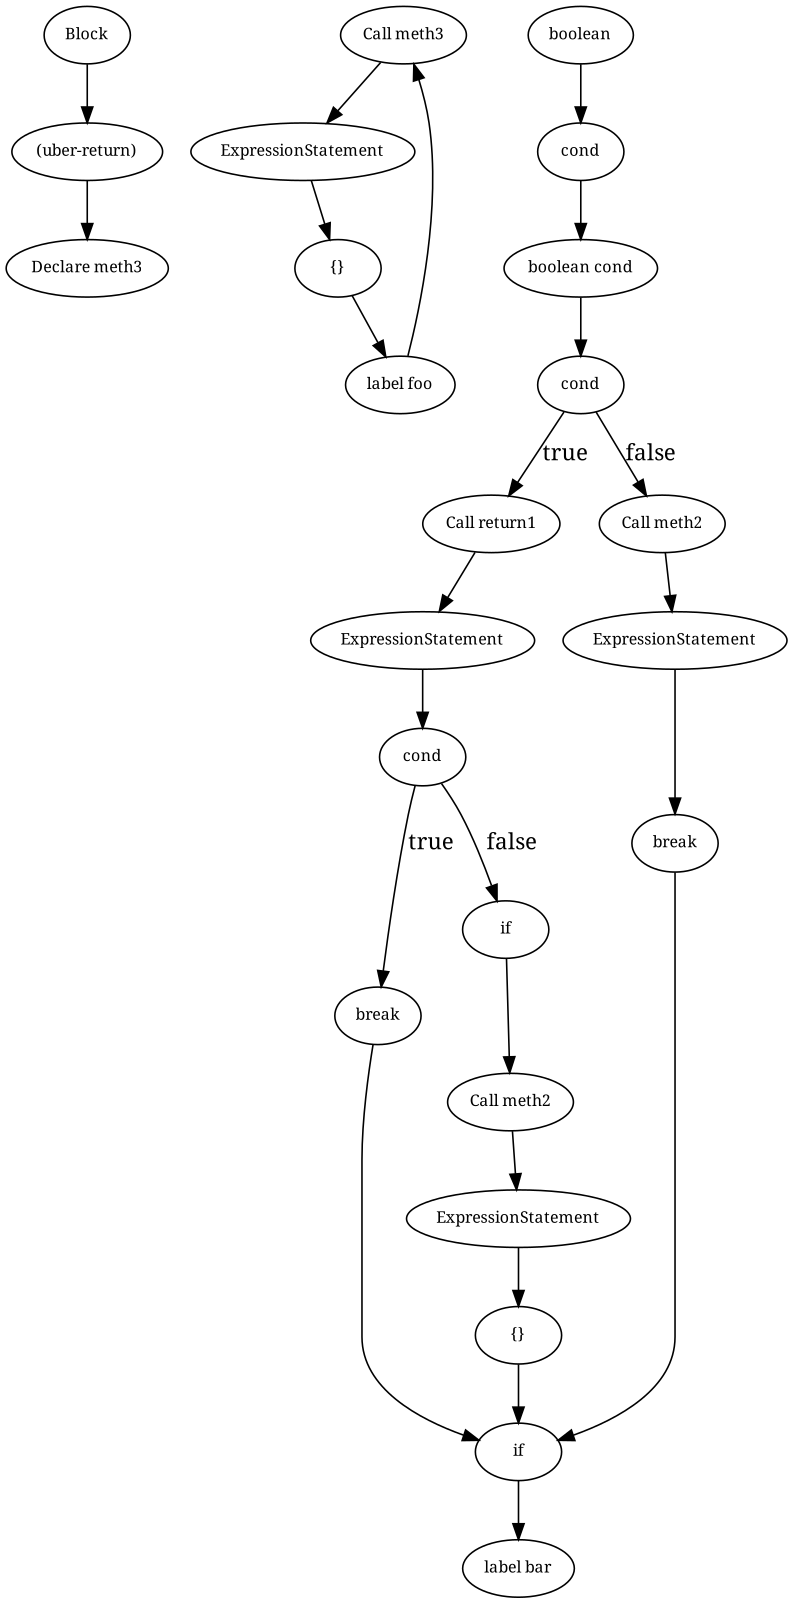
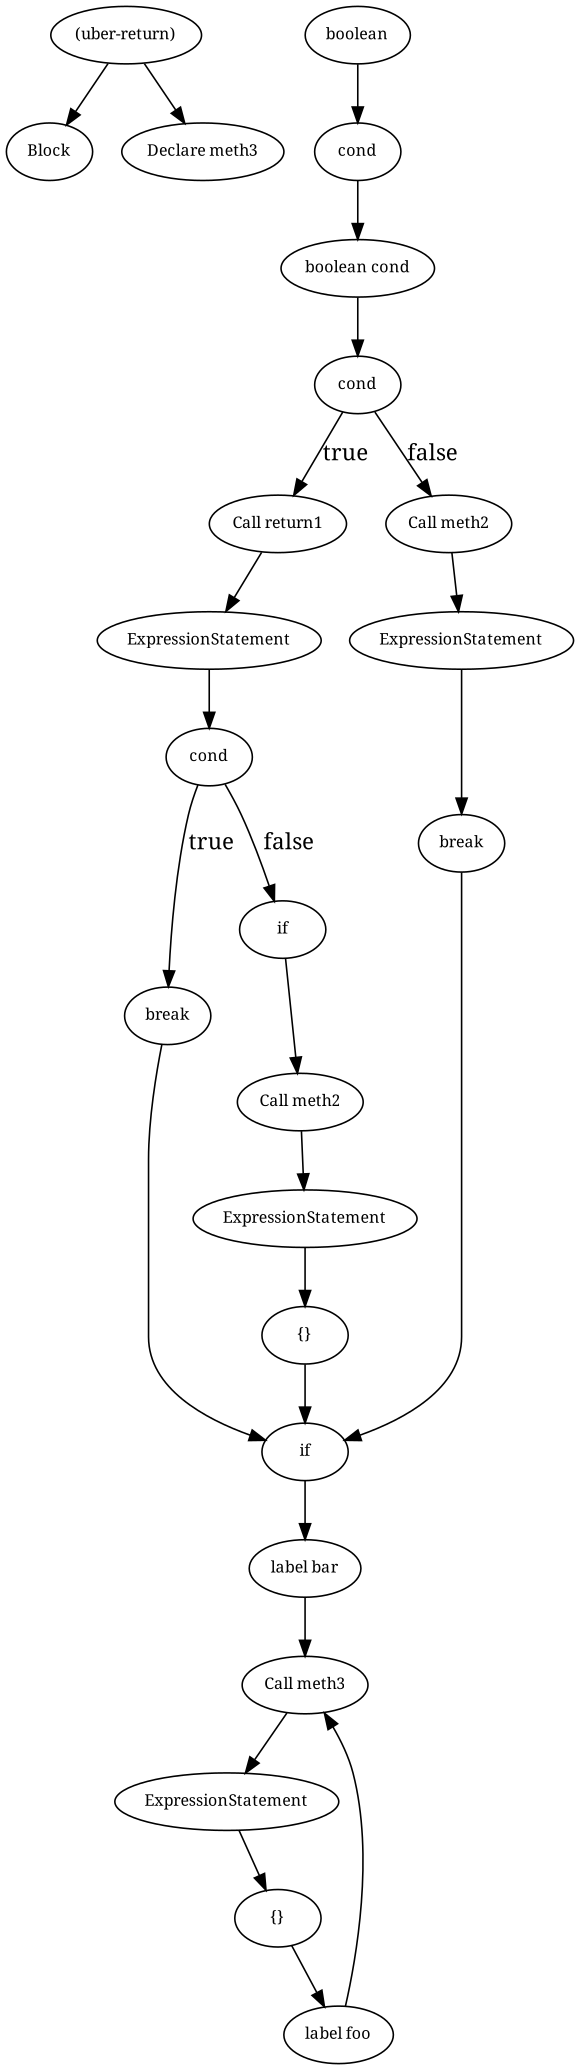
  digraph {
    fontname="Noto Serif"
    node [fontname="Noto Serif" fontsize=10]
    edge [fontname="Noto Serif"]
    n1 [label=Block]
    n2 [label="(uber-return)"]
    n3 [label="Declare meth3"]
    n4 [label="Call meth3"]
    n5 [label=ExpressionStatement]
    n6 [label="{}"]
    n7 [label="label foo"]
    n8 [label=break]
    n9 [label=if]
    n10 [label="label bar"]
    n11 [label=cond]
    n12 [label=if]
    n13 [label="Call meth2"]
    n14 [label=ExpressionStatement]
    n15 [label="Call return1"]
    n16 [label=ExpressionStatement]
    n17 [label="{}"]
    n18 [label=cond]
    n19 [label="Call meth2"]
    n20 [label=ExpressionStatement]
    n21 [label=break]
    n22 [label=cond]
    n23 [label="boolean cond"]
    n24 [label=boolean]
-   n1 -> n2
+   n2 -> n1
    n2 -> n3
    n4 -> n5
    n5 -> n6
    n6 -> n7
    n7 -> n4
    n8 -> n9
    n9 -> n10
+   n10 -> n4
    n11 -> n8 [label=true]
    n11 -> n12 [label=false]
    n12 -> n13
    n13 -> n14
    n14 -> n17
    n15 -> n16
    n16 -> n11
    n17 -> n9
    n18 -> n15 [label=true]
    n18 -> n19 [label=false]
    n19 -> n20
    n20 -> n21
    n21 -> n9
    n22 -> n23
    n23 -> n18
    n24 -> n22
  }
